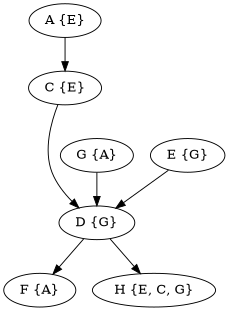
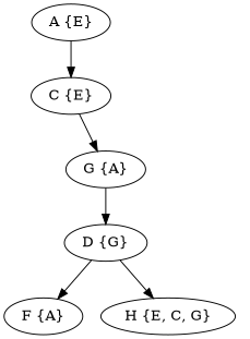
  digraph {
    rankdir=TB
    n1 [label="D {G}"]
    n2 [label="F {A}"]
    n3 [label="H {E, C, G}"]
    n4 [label="G {A}"]
    n5 [label="A {E}"]
    n6 [label="C {E}"]
-   n7 [label="E {G}"]
    n1 -> n2
    n1 -> n3
    n4 -> n1
    n5 -> n6
-   n6 -> n1
-   n7 -> n1
+   n6 -> n4
  }
